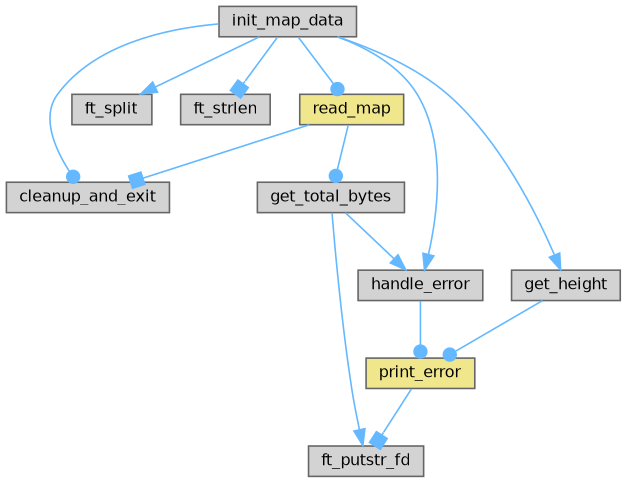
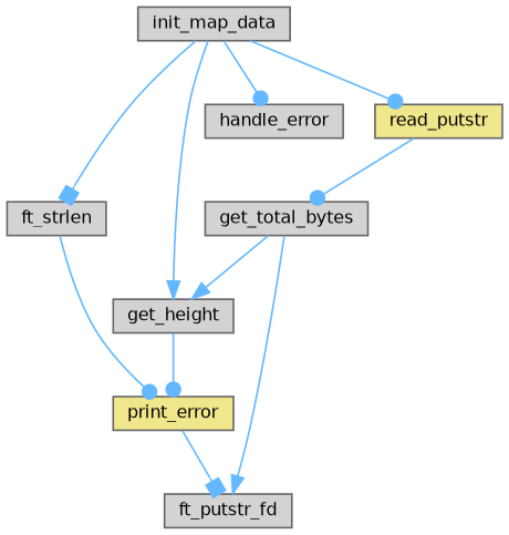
  digraph {
    rankdir=TB
    node [color=grey40 fillcolor=lightgrey fontname=Helvetica fontsize=10 shape=box style=filled]
    edge [arrowhead=dot color=steelblue1 fontname=Helvetica fontsize=10 labelfontname=Helvetica labelfontsize=10 style=solid]
    n1 [color=gray40 fontcolor=black height=0.2 label=init_map_data width=0.4]
-   n2 [height=0.2 label=cleanup_and_exit width=0.4]
-   n3 [height=0.2 label=ft_split width=0.4]
    n4 [height=0.2 label=ft_strlen width=0.4]
    n5 [height=0.2 label=get_height width=0.4]
    n6 [height=0.2 label=handle_error width=0.4]
-   n7 [fillcolor=khaki height=0.2 label=read_map width=0.4]
+   n7 [fillcolor=khaki height=0.2 label=read_putstr width=0.4]
    n8 [fillcolor=khaki height=0.2 label=print_error width=0.4]
    n9 [height=0.2 label=get_total_bytes width=0.4]
    n10 [height=0.2 label=ft_putstr_fd width=0.4]
-   n1 -> n2
-   n1 -> n3 [arrowhead=normal]
    n1 -> n4 [arrowhead=box]
    n1 -> n5 [arrowhead=normal]
-   n1 -> n6 [arrowhead=normal]
+   n1 -> n6
    n1 -> n7
    n5 -> n8
-   n6 -> n8
-   n7 -> n2 [arrowhead=box]
+   n4 -> n8
    n7 -> n9
    n8 -> n10 [arrowhead=box]
-   n9 -> n6 [arrowhead=normal]
+   n9 -> n5 [arrowhead=normal]
    n9 -> n10 [arrowhead=normal]
  }
